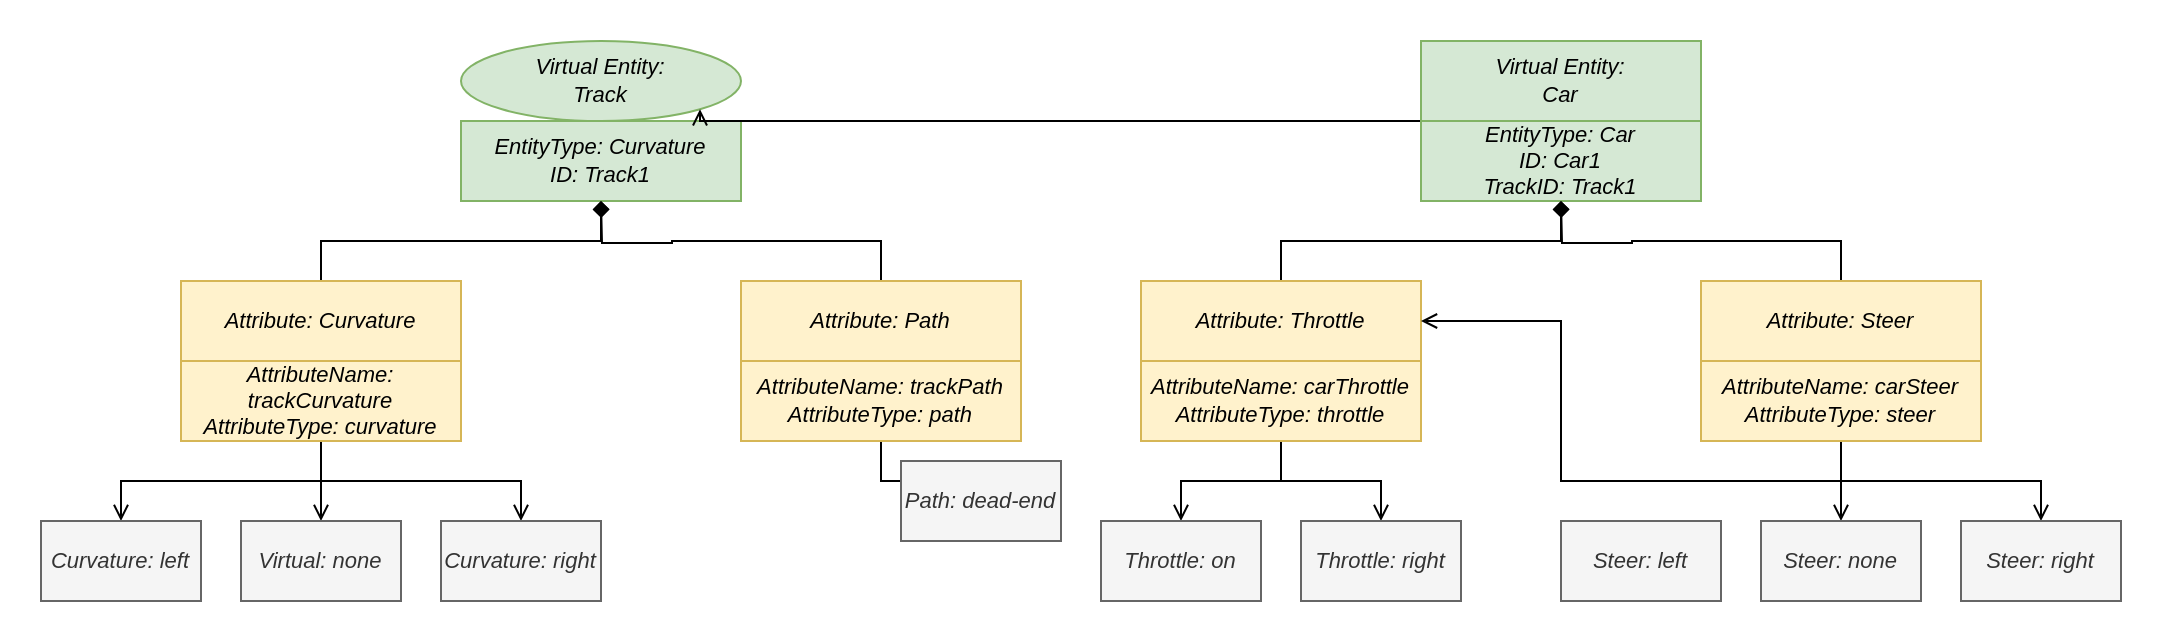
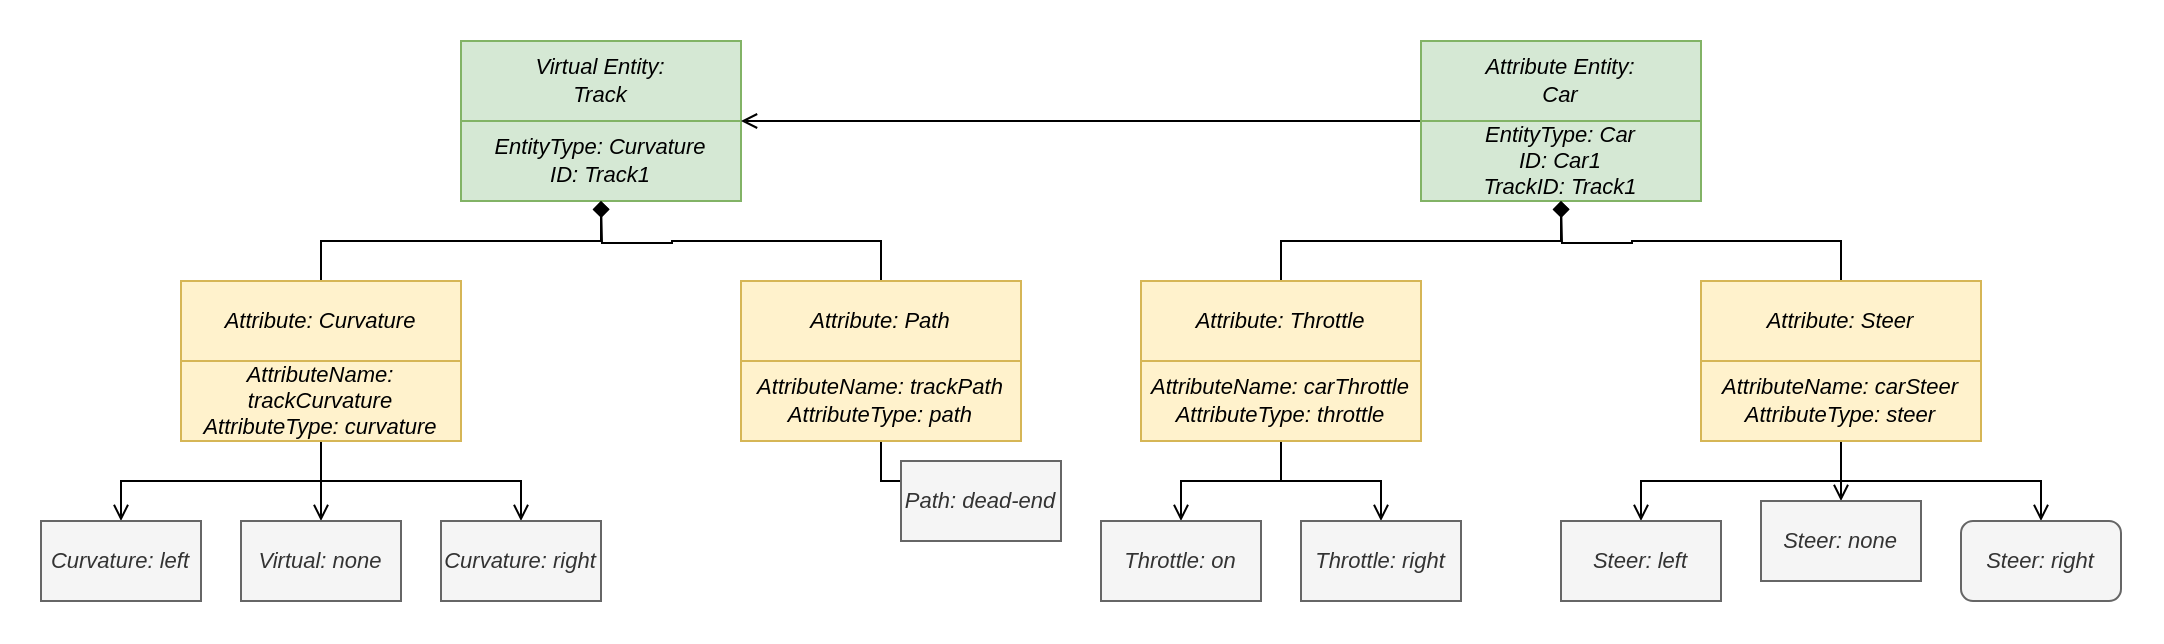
  <mxCell id="0" />
  <mxCell id="1" parent="0" />
- <mxCell id="2" value="Virtual Entity:&lt;br style=&quot;font-size: 11px;&quot;&gt;Track" style="ellipse;whiteSpace=wrap;html=1;fontStyle=2;fillColor=#d5e8d4;strokeColor=#82b366;fontSize=11;" vertex="1" parent="1"><mxGeometry x="230" y="20" width="140" height="40" as="geometry" /></mxCell>
+ <mxCell id="2" value="Virtual Entity:&lt;br style=&quot;font-size: 11px;&quot;&gt;Track" style="rounded=0;whiteSpace=wrap;html=1;fontStyle=2;fillColor=#d5e8d4;strokeColor=#82b366;fontSize=11;" vertex="1" parent="1"><mxGeometry x="230" y="20" width="140" height="40" as="geometry" /></mxCell>
  <mxCell id="3" value="EntityType: Curvature&lt;br style=&quot;font-size: 11px;&quot;&gt;ID: Track1" style="rounded=0;whiteSpace=wrap;html=1;fontStyle=2;fillColor=#d5e8d4;strokeColor=#82b366;fontSize=11;" vertex="1" parent="1"><mxGeometry x="230" y="60" width="140" height="40" as="geometry" /></mxCell>
  <mxCell id="4" style="edgeStyle=orthogonalEdgeStyle;rounded=0;orthogonalLoop=1;jettySize=auto;html=1;exitX=0;exitY=1;exitDx=0;exitDy=0;entryX=1;entryY=1;entryDx=0;entryDy=0;endArrow=open;endFill=0;" edge="1" parent="1" source="5" target="2"><mxGeometry relative="1" as="geometry"><Array as="points"><mxPoint x="540" y="60" /><mxPoint x="540" y="60" /></Array></mxGeometry></mxCell>
- <mxCell id="5" value="Virtual Entity:&lt;br style=&quot;font-size: 11px;&quot;&gt;Car" style="rounded=0;whiteSpace=wrap;html=1;fontStyle=2;fillColor=#d5e8d4;strokeColor=#82b366;fontSize=11;" vertex="1" parent="1"><mxGeometry x="710" y="20" width="140" height="40" as="geometry" /></mxCell>
+ <mxCell id="5" value="Attribute Entity:&lt;br style=&quot;font-size: 11px;&quot;&gt;Car" style="rounded=0;whiteSpace=wrap;html=1;fontStyle=2;fillColor=#d5e8d4;strokeColor=#82b366;fontSize=11;" vertex="1" parent="1"><mxGeometry x="710" y="20" width="140" height="40" as="geometry" /></mxCell>
  <mxCell id="6" value="EntityType: Car&lt;br style=&quot;font-size: 11px;&quot;&gt;ID: Car1&lt;br style=&quot;font-size: 11px;&quot;&gt;TrackID: Track1" style="rounded=0;whiteSpace=wrap;html=1;fontStyle=2;fillColor=#d5e8d4;strokeColor=#82b366;fontSize=11;" vertex="1" parent="1"><mxGeometry x="710" y="60" width="140" height="40" as="geometry" /></mxCell>
  <mxCell id="7" style="edgeStyle=orthogonalEdgeStyle;rounded=0;orthogonalLoop=1;jettySize=auto;html=1;exitX=0.5;exitY=0;exitDx=0;exitDy=0;entryX=0.5;entryY=1;entryDx=0;entryDy=0;endArrow=diamond;endFill=1;" edge="1" parent="1" source="8" target="6"><mxGeometry relative="1" as="geometry" /></mxCell>
  <mxCell id="8" value="Attribute: Throttle" style="rounded=0;whiteSpace=wrap;html=1;fontStyle=2;fillColor=#fff2cc;strokeColor=#d6b656;fontSize=11;" vertex="1" parent="1"><mxGeometry x="570" y="140" width="140" height="40" as="geometry" /></mxCell>
  <mxCell id="9" style="edgeStyle=orthogonalEdgeStyle;rounded=0;orthogonalLoop=1;jettySize=auto;html=1;exitX=0.5;exitY=1;exitDx=0;exitDy=0;entryX=0.5;entryY=0;entryDx=0;entryDy=0;endArrow=open;endFill=0;" edge="1" parent="1" source="11" target="32"><mxGeometry relative="1" as="geometry" /></mxCell>
  <mxCell id="10" style="edgeStyle=orthogonalEdgeStyle;rounded=0;orthogonalLoop=1;jettySize=auto;html=1;exitX=0.5;exitY=1;exitDx=0;exitDy=0;entryX=0.5;entryY=0;entryDx=0;entryDy=0;endArrow=open;endFill=0;" edge="1" parent="1" source="11" target="33"><mxGeometry relative="1" as="geometry" /></mxCell>
  <mxCell id="11" value="AttributeName: carThrottle&lt;br style=&quot;font-size: 11px;&quot;&gt;AttributeType: throttle" style="rounded=0;whiteSpace=wrap;html=1;fontStyle=2;fillColor=#fff2cc;strokeColor=#d6b656;fontSize=11;" vertex="1" parent="1"><mxGeometry x="570" y="180" width="140" height="40" as="geometry" /></mxCell>
  <mxCell id="12" style="edgeStyle=orthogonalEdgeStyle;rounded=0;orthogonalLoop=1;jettySize=auto;html=1;exitX=0.5;exitY=0;exitDx=0;exitDy=0;entryX=0.5;entryY=1;entryDx=0;entryDy=0;endArrow=diamond;endFill=1;" edge="1" parent="1" source="13" target="3"><mxGeometry relative="1" as="geometry" /></mxCell>
  <mxCell id="13" value="Attribute: Curvature" style="rounded=0;whiteSpace=wrap;html=1;fontStyle=2;fillColor=#fff2cc;strokeColor=#d6b656;fontSize=11;" vertex="1" parent="1"><mxGeometry x="90" y="140" width="140" height="40" as="geometry" /></mxCell>
  <mxCell id="14" style="edgeStyle=orthogonalEdgeStyle;rounded=0;orthogonalLoop=1;jettySize=auto;html=1;exitX=0.5;exitY=1;exitDx=0;exitDy=0;entryX=0.5;entryY=0;entryDx=0;entryDy=0;endArrow=open;endFill=0;" edge="1" parent="1" source="17" target="28"><mxGeometry relative="1" as="geometry" /></mxCell>
  <mxCell id="15" style="edgeStyle=orthogonalEdgeStyle;rounded=0;orthogonalLoop=1;jettySize=auto;html=1;exitX=0.5;exitY=1;exitDx=0;exitDy=0;entryX=0.5;entryY=0;entryDx=0;entryDy=0;endArrow=open;endFill=0;" edge="1" parent="1" source="17" target="29"><mxGeometry relative="1" as="geometry" /></mxCell>
  <mxCell id="16" style="edgeStyle=orthogonalEdgeStyle;rounded=0;orthogonalLoop=1;jettySize=auto;html=1;exitX=0.5;exitY=1;exitDx=0;exitDy=0;entryX=0.5;entryY=0;entryDx=0;entryDy=0;endArrow=open;endFill=0;" edge="1" parent="1" source="17" target="30"><mxGeometry relative="1" as="geometry" /></mxCell>
  <mxCell id="17" value="AttributeName: trackCurvature&lt;br style=&quot;font-size: 11px;&quot;&gt;AttributeType: curvature" style="rounded=0;whiteSpace=wrap;html=1;fontStyle=2;fillColor=#fff2cc;strokeColor=#d6b656;fontSize=11;" vertex="1" parent="1"><mxGeometry x="90" y="180" width="140" height="40" as="geometry" /></mxCell>
  <mxCell id="18" style="edgeStyle=orthogonalEdgeStyle;rounded=0;orthogonalLoop=1;jettySize=auto;html=1;exitX=0.5;exitY=0;exitDx=0;exitDy=0;endArrow=diamond;endFill=1;" edge="1" parent="1" source="19"><mxGeometry relative="1" as="geometry"><mxPoint x="300" y="100" as="targetPoint" /></mxGeometry></mxCell>
  <mxCell id="19" value="Attribute: Path" style="rounded=0;whiteSpace=wrap;html=1;fontStyle=2;fillColor=#fff2cc;strokeColor=#d6b656;fontSize=11;" vertex="1" parent="1"><mxGeometry x="370" y="140" width="140" height="40" as="geometry" /></mxCell>
  <mxCell id="20" style="edgeStyle=orthogonalEdgeStyle;rounded=0;orthogonalLoop=1;jettySize=auto;html=1;exitX=0.5;exitY=1;exitDx=0;exitDy=0;entryX=0.5;entryY=0;entryDx=0;entryDy=0;endArrow=open;endFill=0;" edge="1" parent="1" source="21" target="31"><mxGeometry relative="1" as="geometry" /></mxCell>
  <mxCell id="21" value="AttributeName: trackPath&lt;br style=&quot;font-size: 11px;&quot;&gt;AttributeType: path" style="rounded=0;whiteSpace=wrap;html=1;fontStyle=2;fillColor=#fff2cc;strokeColor=#d6b656;fontSize=11;" vertex="1" parent="1"><mxGeometry x="370" y="180" width="140" height="40" as="geometry" /></mxCell>
  <mxCell id="22" style="edgeStyle=orthogonalEdgeStyle;rounded=0;orthogonalLoop=1;jettySize=auto;html=1;exitX=0.5;exitY=0;exitDx=0;exitDy=0;endArrow=diamond;endFill=1;" edge="1" parent="1" source="23"><mxGeometry relative="1" as="geometry"><mxPoint x="780" y="100" as="targetPoint" /></mxGeometry></mxCell>
  <mxCell id="23" value="Attribute: Steer" style="rounded=0;whiteSpace=wrap;html=1;fontStyle=2;fillColor=#fff2cc;strokeColor=#d6b656;fontSize=11;" vertex="1" parent="1"><mxGeometry x="850" y="140" width="140" height="40" as="geometry" /></mxCell>
- <mxCell id="24" style="edgeStyle=orthogonalEdgeStyle;rounded=0;orthogonalLoop=1;jettySize=auto;html=1;exitX=0.5;exitY=1;exitDx=0;exitDy=0;endArrow=open;endFill=0;" edge="1" parent="1" source="27" target="8"><mxGeometry relative="1" as="geometry" /></mxCell>
+ <mxCell id="24" style="edgeStyle=orthogonalEdgeStyle;rounded=0;orthogonalLoop=1;jettySize=auto;html=1;exitX=0.5;exitY=1;exitDx=0;exitDy=0;entryX=0.5;entryY=0;entryDx=0;entryDy=0;endArrow=open;endFill=0;" edge="1" parent="1" source="27" target="34"><mxGeometry relative="1" as="geometry" /></mxCell>
  <mxCell id="25" style="edgeStyle=orthogonalEdgeStyle;rounded=0;orthogonalLoop=1;jettySize=auto;html=1;exitX=0.5;exitY=1;exitDx=0;exitDy=0;entryX=0.5;entryY=0;entryDx=0;entryDy=0;endArrow=open;endFill=0;" edge="1" parent="1" source="27" target="35"><mxGeometry relative="1" as="geometry" /></mxCell>
  <mxCell id="26" style="edgeStyle=orthogonalEdgeStyle;rounded=0;orthogonalLoop=1;jettySize=auto;html=1;exitX=0.5;exitY=1;exitDx=0;exitDy=0;entryX=0.5;entryY=0;entryDx=0;entryDy=0;endArrow=open;endFill=0;" edge="1" parent="1" source="27" target="36"><mxGeometry relative="1" as="geometry" /></mxCell>
  <mxCell id="27" value="AttributeName: carSteer&lt;br style=&quot;font-size: 11px;&quot;&gt;AttributeType: steer" style="rounded=0;whiteSpace=wrap;html=1;fontStyle=2;fillColor=#fff2cc;strokeColor=#d6b656;fontSize=11;" vertex="1" parent="1"><mxGeometry x="850" y="180" width="140" height="40" as="geometry" /></mxCell>
  <mxCell id="28" value="Curvature: left" style="rounded=0;whiteSpace=wrap;html=1;fontStyle=2;fillColor=#f5f5f5;strokeColor=#666666;fontColor=#333333;fontSize=11;" vertex="1" parent="1"><mxGeometry x="20" y="260" width="80" height="40" as="geometry" /></mxCell>
  <mxCell id="29" value="Virtual: none" style="rounded=0;whiteSpace=wrap;html=1;fontStyle=2;fillColor=#f5f5f5;strokeColor=#666666;fontColor=#333333;fontSize=11;" vertex="1" parent="1"><mxGeometry x="120" y="260" width="80" height="40" as="geometry" /></mxCell>
  <mxCell id="30" value="Curvature: right" style="rounded=0;whiteSpace=wrap;html=1;fontStyle=2;fillColor=#f5f5f5;strokeColor=#666666;fontColor=#333333;fontSize=11;" vertex="1" parent="1"><mxGeometry x="220" y="260" width="80" height="40" as="geometry" /></mxCell>
  <mxCell id="31" value="Path: dead-end" style="rounded=0;whiteSpace=wrap;html=1;fontStyle=2;fillColor=#f5f5f5;strokeColor=#666666;fontColor=#333333;fontSize=11;" vertex="1" parent="1"><mxGeometry x="450" y="230" width="80" height="40" as="geometry" /></mxCell>
  <mxCell id="32" value="Throttle: on" style="rounded=0;whiteSpace=wrap;html=1;fontStyle=2;fillColor=#f5f5f5;strokeColor=#666666;fontColor=#333333;fontSize=11;" vertex="1" parent="1"><mxGeometry x="550" y="260" width="80" height="40" as="geometry" /></mxCell>
  <mxCell id="33" value="Throttle: right" style="rounded=0;whiteSpace=wrap;html=1;fontStyle=2;fillColor=#f5f5f5;strokeColor=#666666;fontColor=#333333;fontSize=11;" vertex="1" parent="1"><mxGeometry x="650" y="260" width="80" height="40" as="geometry" /></mxCell>
  <mxCell id="34" value="Steer: left" style="rounded=0;whiteSpace=wrap;html=1;fontStyle=2;fillColor=#f5f5f5;strokeColor=#666666;fontColor=#333333;fontSize=11;" vertex="1" parent="1"><mxGeometry x="780" y="260" width="80" height="40" as="geometry" /></mxCell>
- <mxCell id="35" value="Steer: none" style="rounded=0;whiteSpace=wrap;html=1;fontStyle=2;fillColor=#f5f5f5;strokeColor=#666666;fontColor=#333333;fontSize=11;" vertex="1" parent="1"><mxGeometry x="880" y="260" width="80" height="40" as="geometry" /></mxCell>
- <mxCell id="36" value="Steer: right" style="rounded=0;whiteSpace=wrap;html=1;fontStyle=2;fillColor=#f5f5f5;strokeColor=#666666;fontColor=#333333;fontSize=11;" vertex="1" parent="1"><mxGeometry x="980" y="260" width="80" height="40" as="geometry" /></mxCell>
+ <mxCell id="35" value="Steer: none" style="rounded=0;whiteSpace=wrap;html=1;fontStyle=2;fillColor=#f5f5f5;strokeColor=#666666;fontColor=#333333;fontSize=11;" vertex="1" parent="1"><mxGeometry x="880" y="250" width="80" height="40" as="geometry" /></mxCell>
+ <mxCell id="36" value="Steer: right" style="whiteSpace=wrap;html=1;fontStyle=2;fillColor=#f5f5f5;strokeColor=#666666;fontColor=#333333;fontSize=11;rounded=1;" vertex="1" parent="1"><mxGeometry x="980" y="260" width="80" height="40" as="geometry" /></mxCell>
